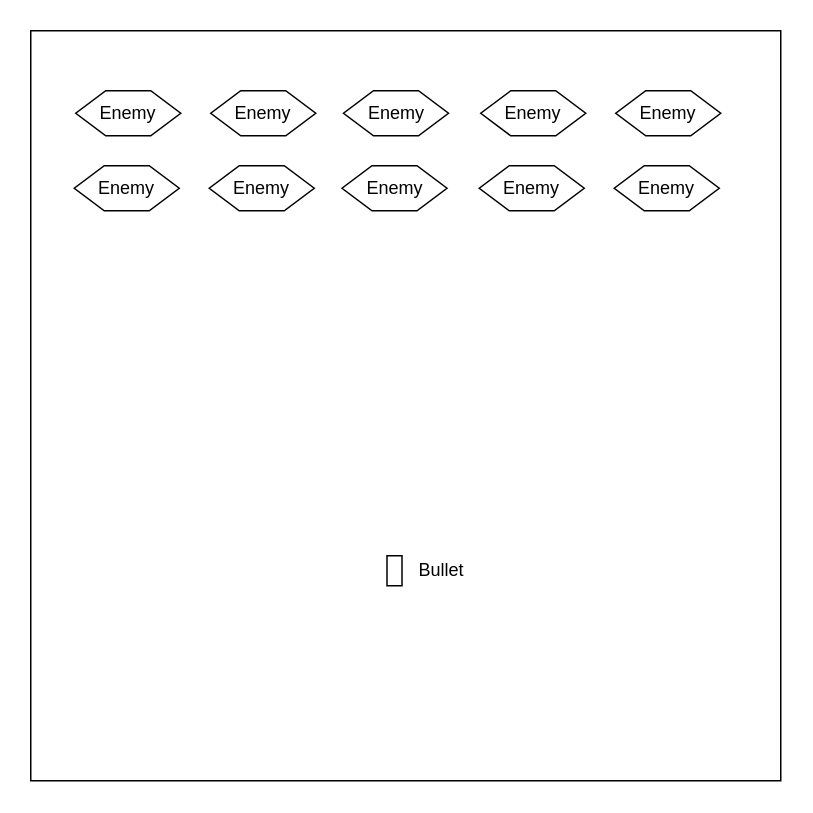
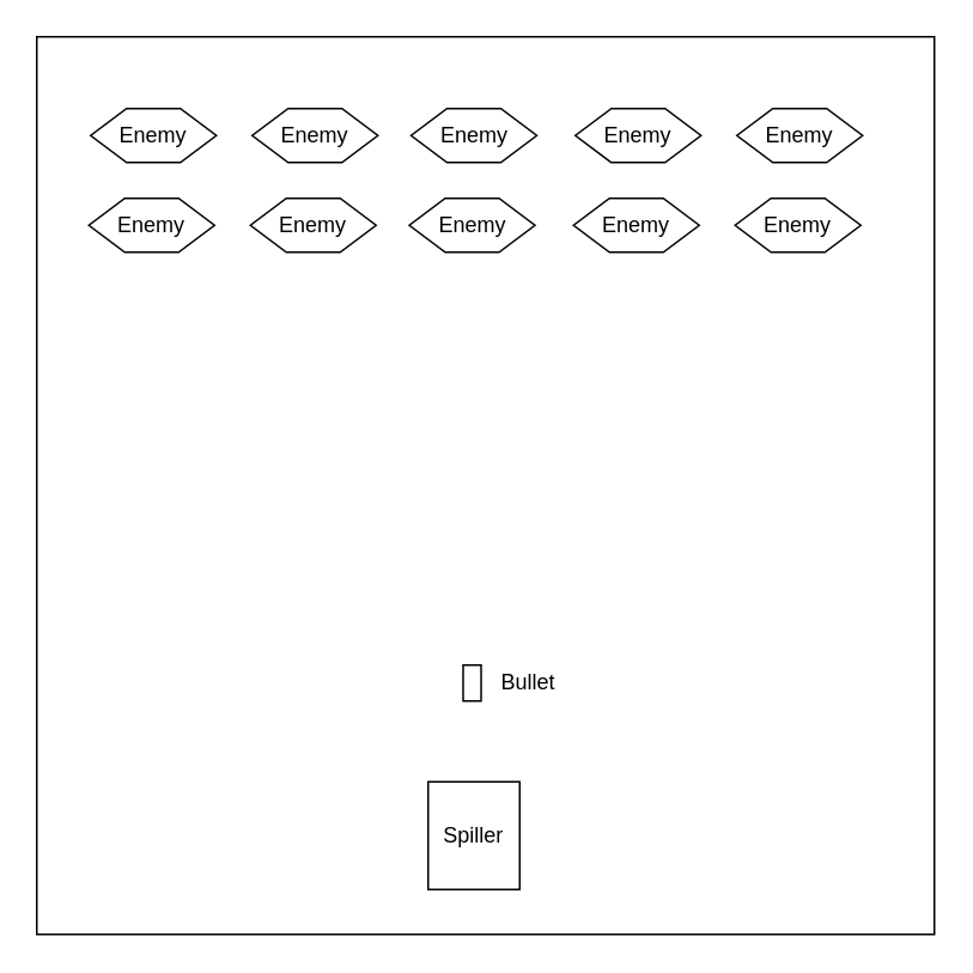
  <mxCell id="0" />
  <mxCell id="1" parent="0" />
  <mxCell id="2" value="" style="whiteSpace=wrap;html=1;aspect=fixed;" parent="1" vertex="1"><mxGeometry x="20" y="20" width="500" height="500" as="geometry" /></mxCell>
+ <mxCell id="3" value="Spiller" style="rounded=0;whiteSpace=wrap;html=1;" parent="1" vertex="1"><mxGeometry x="238" y="435" width="51" height="60" as="geometry" /></mxCell>
  <mxCell id="4" value="Enemy" style="shape=hexagon;perimeter=hexagonPerimeter2;whiteSpace=wrap;html=1;fixedSize=1;" parent="1" vertex="1"><mxGeometry x="50" y="60" width="70" height="30" as="geometry" /></mxCell>
  <mxCell id="5" value="Enemy" style="shape=hexagon;perimeter=hexagonPerimeter2;whiteSpace=wrap;html=1;fixedSize=1;" parent="1" vertex="1"><mxGeometry x="140" y="60" width="70" height="30" as="geometry" /></mxCell>
  <mxCell id="6" value="Enemy" style="shape=hexagon;perimeter=hexagonPerimeter2;whiteSpace=wrap;html=1;fixedSize=1;" parent="1" vertex="1"><mxGeometry x="228.5" y="60" width="70" height="30" as="geometry" /></mxCell>
  <mxCell id="7" value="Enemy" style="shape=hexagon;perimeter=hexagonPerimeter2;whiteSpace=wrap;html=1;fixedSize=1;size=20;" parent="1" vertex="1"><mxGeometry x="320" y="60" width="70" height="30" as="geometry" /></mxCell>
  <mxCell id="8" value="Enemy" style="shape=hexagon;perimeter=hexagonPerimeter2;whiteSpace=wrap;html=1;fixedSize=1;" parent="1" vertex="1"><mxGeometry x="410" y="60" width="70" height="30" as="geometry" /></mxCell>
  <mxCell id="9" value="Enemy" style="shape=hexagon;perimeter=hexagonPerimeter2;whiteSpace=wrap;html=1;fixedSize=1;" parent="1" vertex="1"><mxGeometry x="49" y="110" width="70" height="30" as="geometry" /></mxCell>
  <mxCell id="10" value="Enemy" style="shape=hexagon;perimeter=hexagonPerimeter2;whiteSpace=wrap;html=1;fixedSize=1;" parent="1" vertex="1"><mxGeometry x="139" y="110" width="70" height="30" as="geometry" /></mxCell>
  <mxCell id="11" value="Enemy" style="shape=hexagon;perimeter=hexagonPerimeter2;whiteSpace=wrap;html=1;fixedSize=1;" parent="1" vertex="1"><mxGeometry x="227.5" y="110" width="70" height="30" as="geometry" /></mxCell>
  <mxCell id="12" value="Enemy" style="shape=hexagon;perimeter=hexagonPerimeter2;whiteSpace=wrap;html=1;fixedSize=1;" parent="1" vertex="1"><mxGeometry x="319" y="110" width="70" height="30" as="geometry" /></mxCell>
  <mxCell id="13" value="Enemy" style="shape=hexagon;perimeter=hexagonPerimeter2;whiteSpace=wrap;html=1;fixedSize=1;" parent="1" vertex="1"><mxGeometry x="409" y="110" width="70" height="30" as="geometry" /></mxCell>
  <mxCell id="14" value="" style="rounded=0;whiteSpace=wrap;html=1;" parent="1" vertex="1"><mxGeometry x="257.5" y="370" width="10" height="20" as="geometry" /></mxCell>
  <mxCell id="15" value="Bullet" style="text;html=1;strokeColor=none;fillColor=none;align=center;verticalAlign=middle;whiteSpace=wrap;rounded=0;" parent="1" vertex="1"><mxGeometry x="264" y="365" width="60" height="30" as="geometry" /></mxCell>
